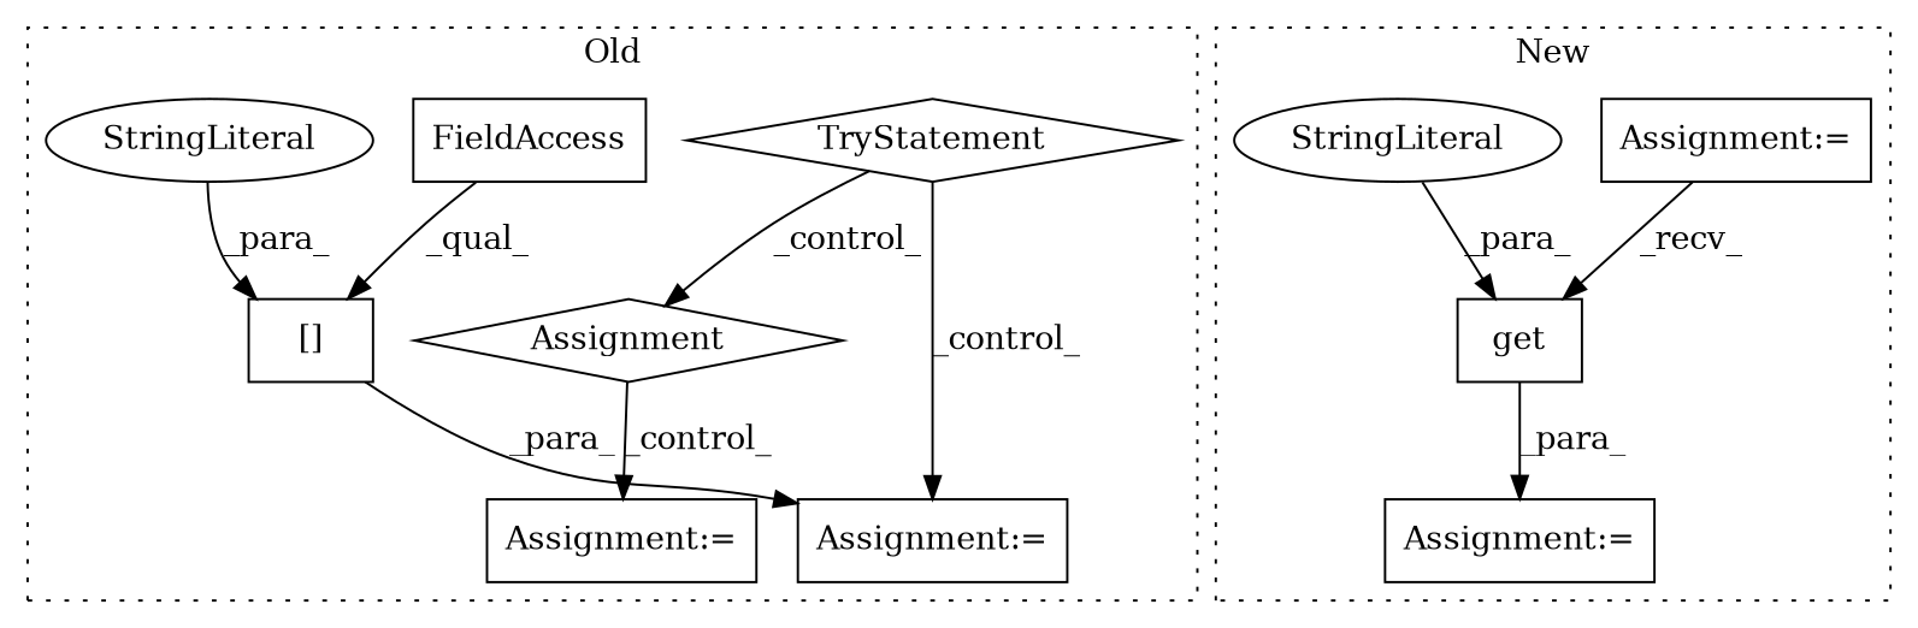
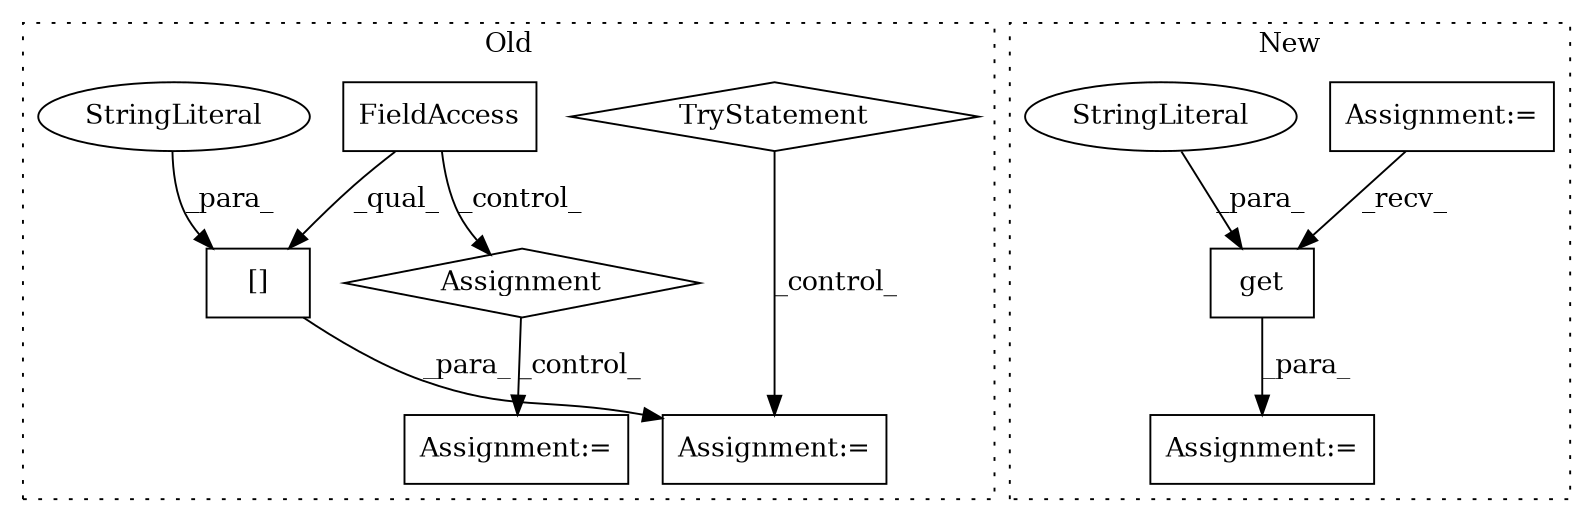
  digraph {
    node [a=7 l=1 shape=box]
    n1 [a=54 l=4 label=TryStatement s=1039 shape=diamond]
    n2 [a=12 l="13,2" label=Assignment s="1095,1128" shape=diamond]
    n3 [label="Assignment:=" s=1063]
    n4 [label="Assignment:=" s=1150]
    n5 [a=2 l="7,1" label="[]" s="1064,1083"]
    n6 [a=45 l=12 label=StringLiteral s=1071 shape=ellipse]
    n7 [a=22 l=6 label=FieldAccess s=1064]
    n8 [a=32 l="4,1" label=get s="1096,1118"]
    n9 [label="Assignment:=" s=1088]
    n10 [a=45 l=12 label=StringLiteral s=1100 shape=ellipse]
    n11 [l=6 label="Assignment:=" s=632]
    subgraph cluster_1 {
      label=Old
      style=dotted
      n1
      n2
      n3
      n4
      n5
      n6
      n7
    }
    subgraph cluster_2 {
      label=New
      style=dotted
      n8
      n9
      n10
      n11
    }
-   n1 -> n2 [label=_control_]
+   n7 -> n2 [label=_control_]
    n1 -> n3 [label=_control_]
    n2 -> n4 [label=_control_]
    n5 -> n3 [label=_para_]
    n6 -> n5 [label=_para_]
    n7 -> n5 [label=_qual_]
    n8 -> n9 [label=_para_]
    n10 -> n8 [label=_para_]
    n11 -> n8 [label=_recv_]
  }
